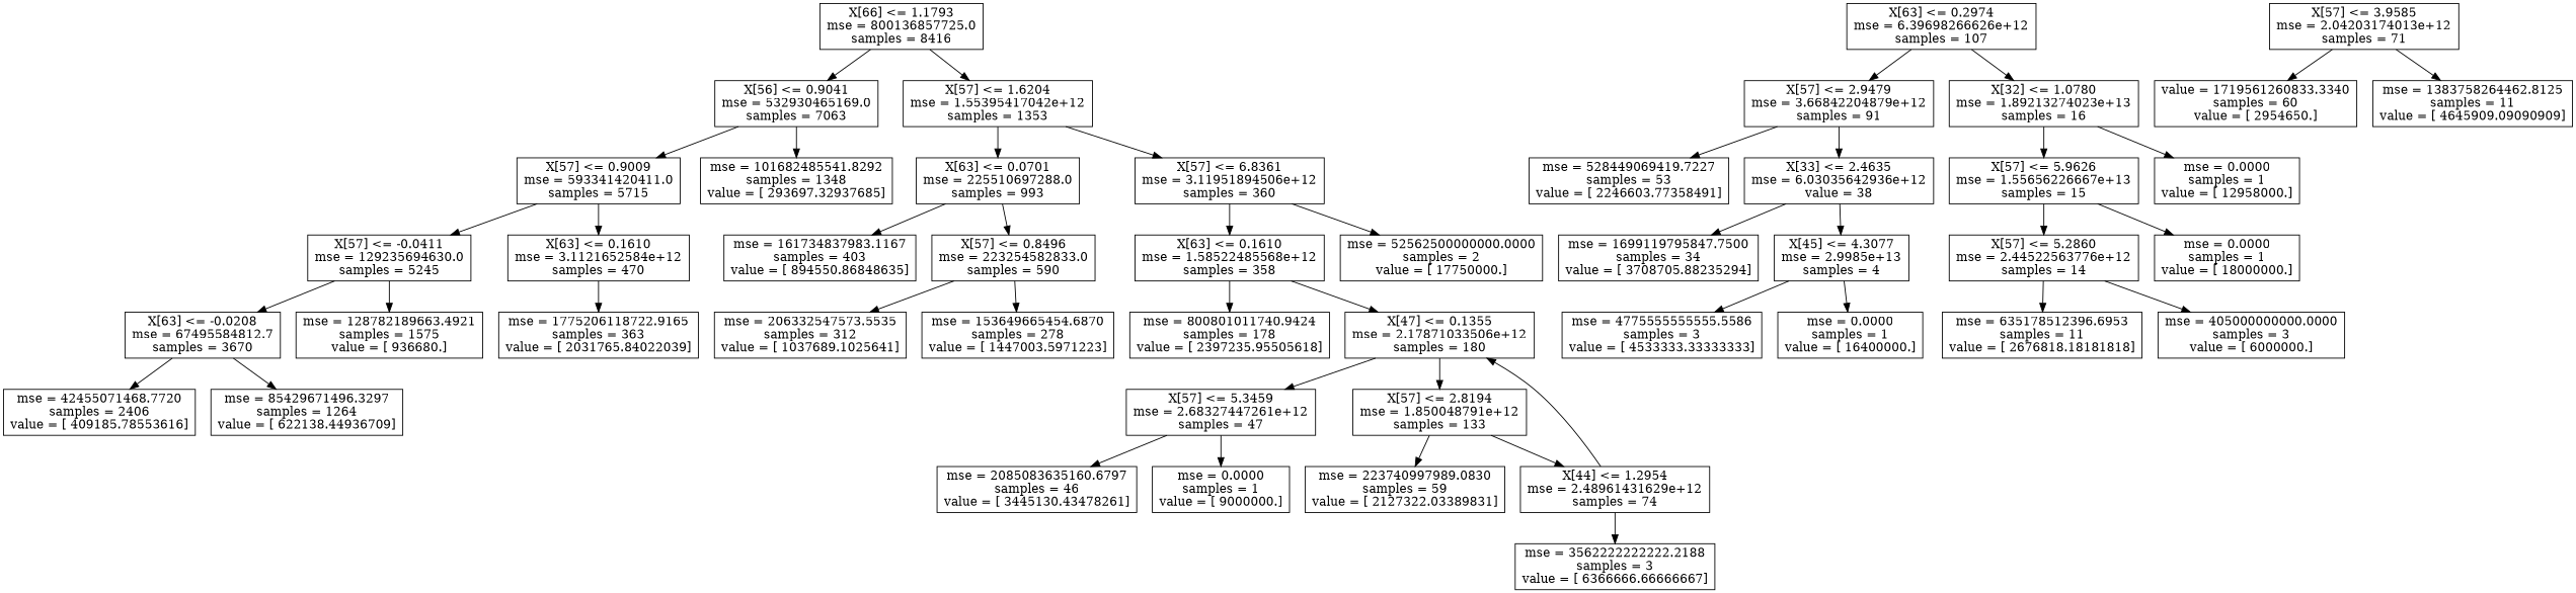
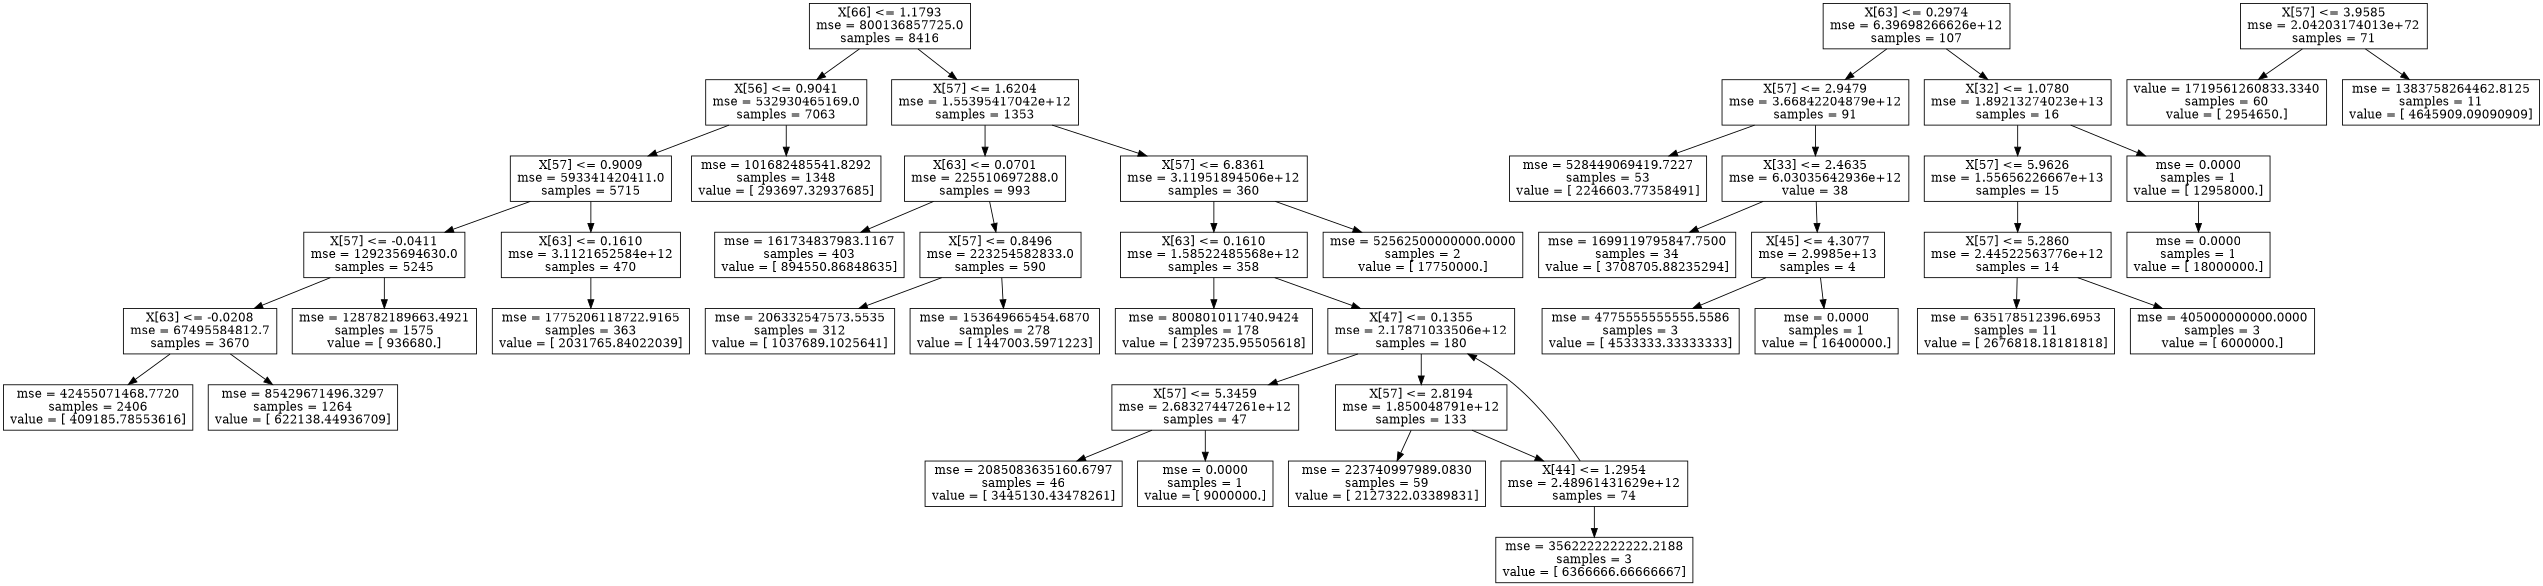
  digraph {
    node [shape=box]
    n1 [label="X[66] <= 1.1793\nmse = 800136857725.0\nsamples = 8416"]
    n2 [label="X[56] <= 0.9041\nmse = 532930465169.0\nsamples = 7063"]
    n3 [label="X[57] <= 1.6204\nmse = 1.55395417042e+12\nsamples = 1353"]
    n4 [label="X[57] <= 0.9009\nmse = 593341420411.0\nsamples = 5715"]
    n5 [label="mse = 101682485541.8292\nsamples = 1348\nvalue = [ 293697.32937685]"]
    n6 [label="X[63] <= 0.0701\nmse = 225510697288.0\nsamples = 993"]
    n7 [label="X[57] <= 6.8361\nmse = 3.11951894506e+12\nsamples = 360"]
    n8 [label="X[57] <= -0.0411\nmse = 129235694630.0\nsamples = 5245"]
    n9 [label="X[63] <= 0.1610\nmse = 3.1121652584e+12\nsamples = 470"]
    n10 [label="X[63] <= -0.0208\nmse = 67495584812.7\nsamples = 3670"]
    n11 [label="mse = 128782189663.4921\nsamples = 1575\nvalue = [ 936680.]"]
    n12 [label="mse = 1775206118722.9165\nsamples = 363\nvalue = [ 2031765.84022039]"]
    n13 [label="mse = 42455071468.7720\nsamples = 2406\nvalue = [ 409185.78553616]"]
    n14 [label="mse = 85429671496.3297\nsamples = 1264\nvalue = [ 622138.44936709]"]
    n15 [label="X[63] <= 0.2974\nmse = 6.39698266626e+12\nsamples = 107"]
    n16 [label="X[57] <= 2.9479\nmse = 3.66842204879e+12\nsamples = 91"]
    n17 [label="X[32] <= 1.0780\nmse = 1.89213274023e+13\nsamples = 16"]
    n18 [label="mse = 528449069419.7227\nsamples = 53\nvalue = [ 2246603.77358491]"]
    n19 [label="X[33] <= 2.4635\nmse = 6.03035642936e+12\nvalue = 38"]
    n20 [label="X[57] <= 5.9626\nmse = 1.55656226667e+13\nsamples = 15"]
    n21 [label="mse = 0.0000\nsamples = 1\nvalue = [ 12958000.]"]
    n22 [label="mse = 1699119795847.7500\nsamples = 34\nvalue = [ 3708705.88235294]"]
    n23 [label="X[45] <= 4.3077\nmse = 2.9985e+13\nsamples = 4"]
    n24 [label="mse = 4775555555555.5586\nsamples = 3\nvalue = [ 4533333.33333333]"]
    n25 [label="mse = 0.0000\nsamples = 1\nvalue = [ 16400000.]"]
    n26 [label="X[57] <= 5.2860\nmse = 2.44522563776e+12\nsamples = 14"]
    n27 [label="mse = 0.0000\nsamples = 1\nvalue = [ 18000000.]"]
    n28 [label="mse = 635178512396.6953\nsamples = 11\nvalue = [ 2676818.18181818]"]
    n29 [label="mse = 405000000000.0000\nsamples = 3\nvalue = [ 6000000.]"]
    n30 [label="mse = 161734837983.1167\nsamples = 403\nvalue = [ 894550.86848635]"]
    n31 [label="X[57] <= 0.8496\nmse = 223254582833.0\nsamples = 590"]
    n32 [label="X[63] <= 0.1610\nmse = 1.58522485568e+12\nsamples = 358"]
    n33 [label="mse = 52562500000000.0000\nsamples = 2\nvalue = [ 17750000.]"]
    n34 [label="mse = 206332547573.5535\nsamples = 312\nvalue = [ 1037689.1025641]"]
    n35 [label="mse = 153649665454.6870\nsamples = 278\nvalue = [ 1447003.5971223]"]
    n36 [label="mse = 800801011740.9424\nsamples = 178\nvalue = [ 2397235.95505618]"]
    n37 [label="X[47] <= 0.1355\nmse = 2.17871033506e+12\nsamples = 180"]
    n38 [label="X[57] <= 5.3459\nmse = 2.68327447261e+12\nsamples = 47"]
    n39 [label="X[57] <= 2.8194\nmse = 1.850048791e+12\nsamples = 133"]
    n40 [label="mse = 2085083635160.6797\nsamples = 46\nvalue = [ 3445130.43478261]"]
    n41 [label="mse = 0.0000\nsamples = 1\nvalue = [ 9000000.]"]
    n42 [label="mse = 223740997989.0830\nsamples = 59\nvalue = [ 2127322.03389831]"]
    n43 [label="X[44] <= 1.2954\nmse = 2.48961431629e+12\nsamples = 74"]
    n44 [label="mse = 3562222222222.2188\nsamples = 3\nvalue = [ 6366666.66666667]"]
-   n45 [label="X[57] <= 3.9585\nmse = 2.04203174013e+12\nsamples = 71"]
+   n45 [label="X[57] <= 3.9585\nmse = 2.04203174013e+72\nsamples = 71"]
    n46 [label="value = 1719561260833.3340\nsamples = 60\nvalue = [ 2954650.]"]
    n47 [label="mse = 1383758264462.8125\nsamples = 11\nvalue = [ 4645909.09090909]"]
    n1 -> n2
    n1 -> n3
    n2 -> n4
    n2 -> n5
    n3 -> n6
    n3 -> n7
    n4 -> n8
    n4 -> n9
    n6 -> n30
    n6 -> n31
    n7 -> n32
    n7 -> n33
    n8 -> n10
    n8 -> n11
    n9 -> n12
    n10 -> n13
    n10 -> n14
    n15 -> n16
    n15 -> n17
    n16 -> n18
    n16 -> n19
    n17 -> n20
    n17 -> n21
    n19 -> n22
    n19 -> n23
    n20 -> n26
-   n20 -> n27
+   n21 -> n27
    n23 -> n24
    n23 -> n25
    n26 -> n28
    n26 -> n29
    n31 -> n34
    n31 -> n35
    n32 -> n36
    n32 -> n37
    n37 -> n38
    n37 -> n39
    n38 -> n40
    n38 -> n41
    n39 -> n42
    n39 -> n43
    n43 -> n37
    n43 -> n44
    n45 -> n46
    n45 -> n47
  }
